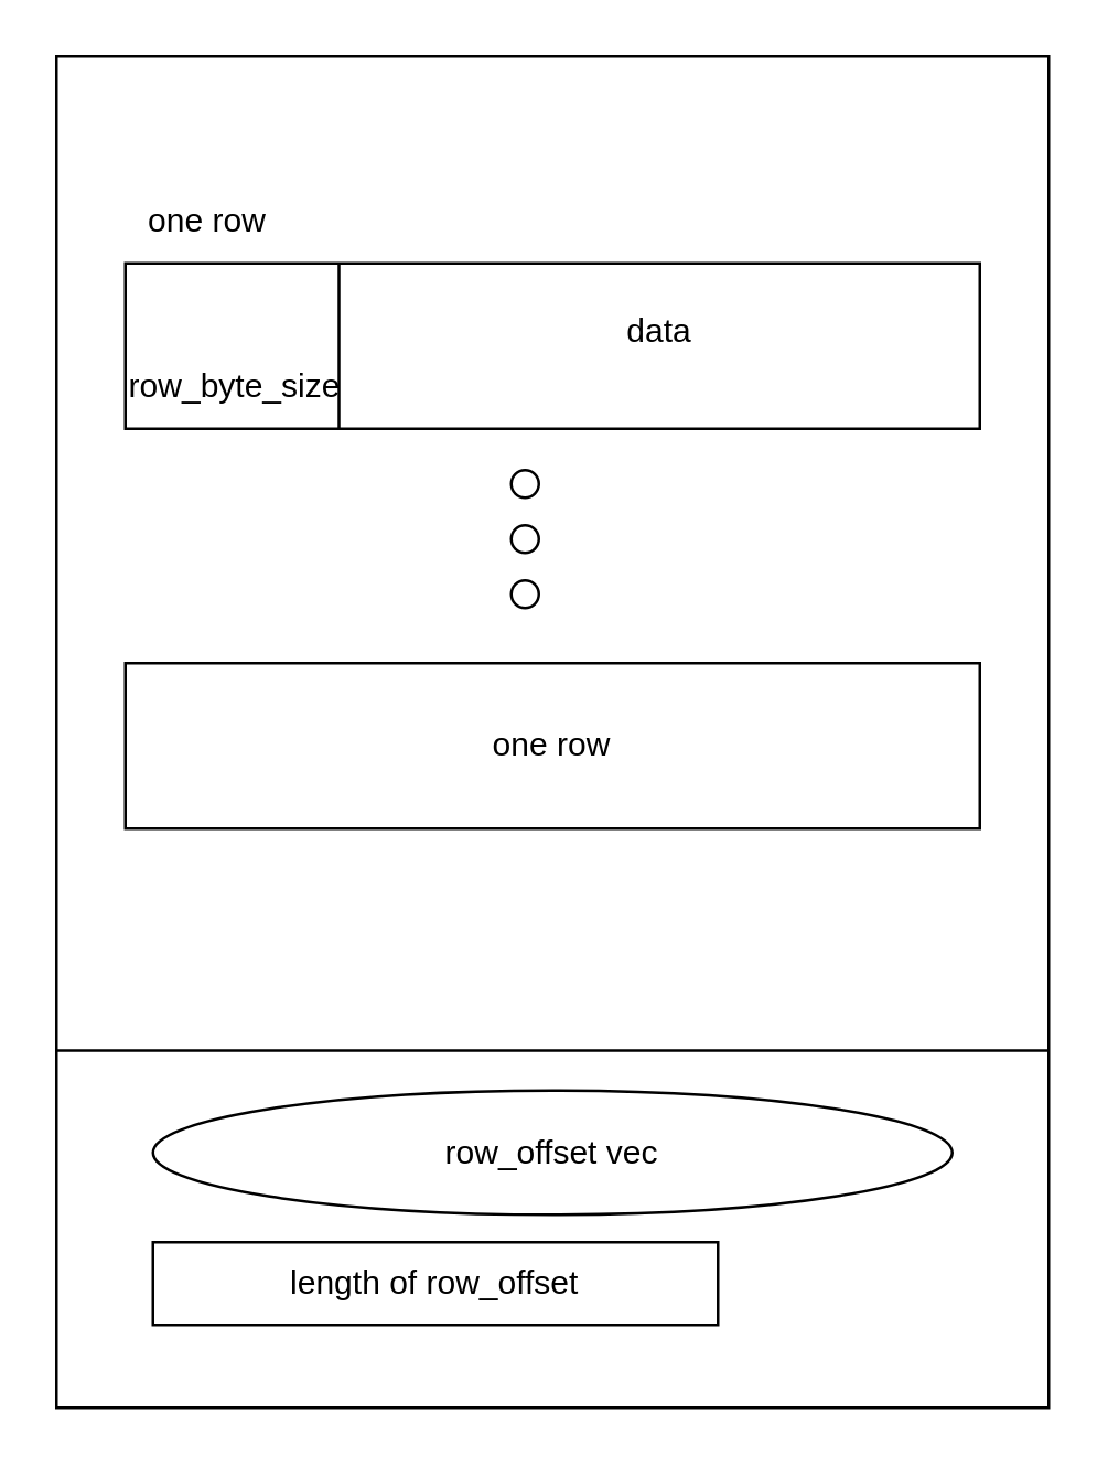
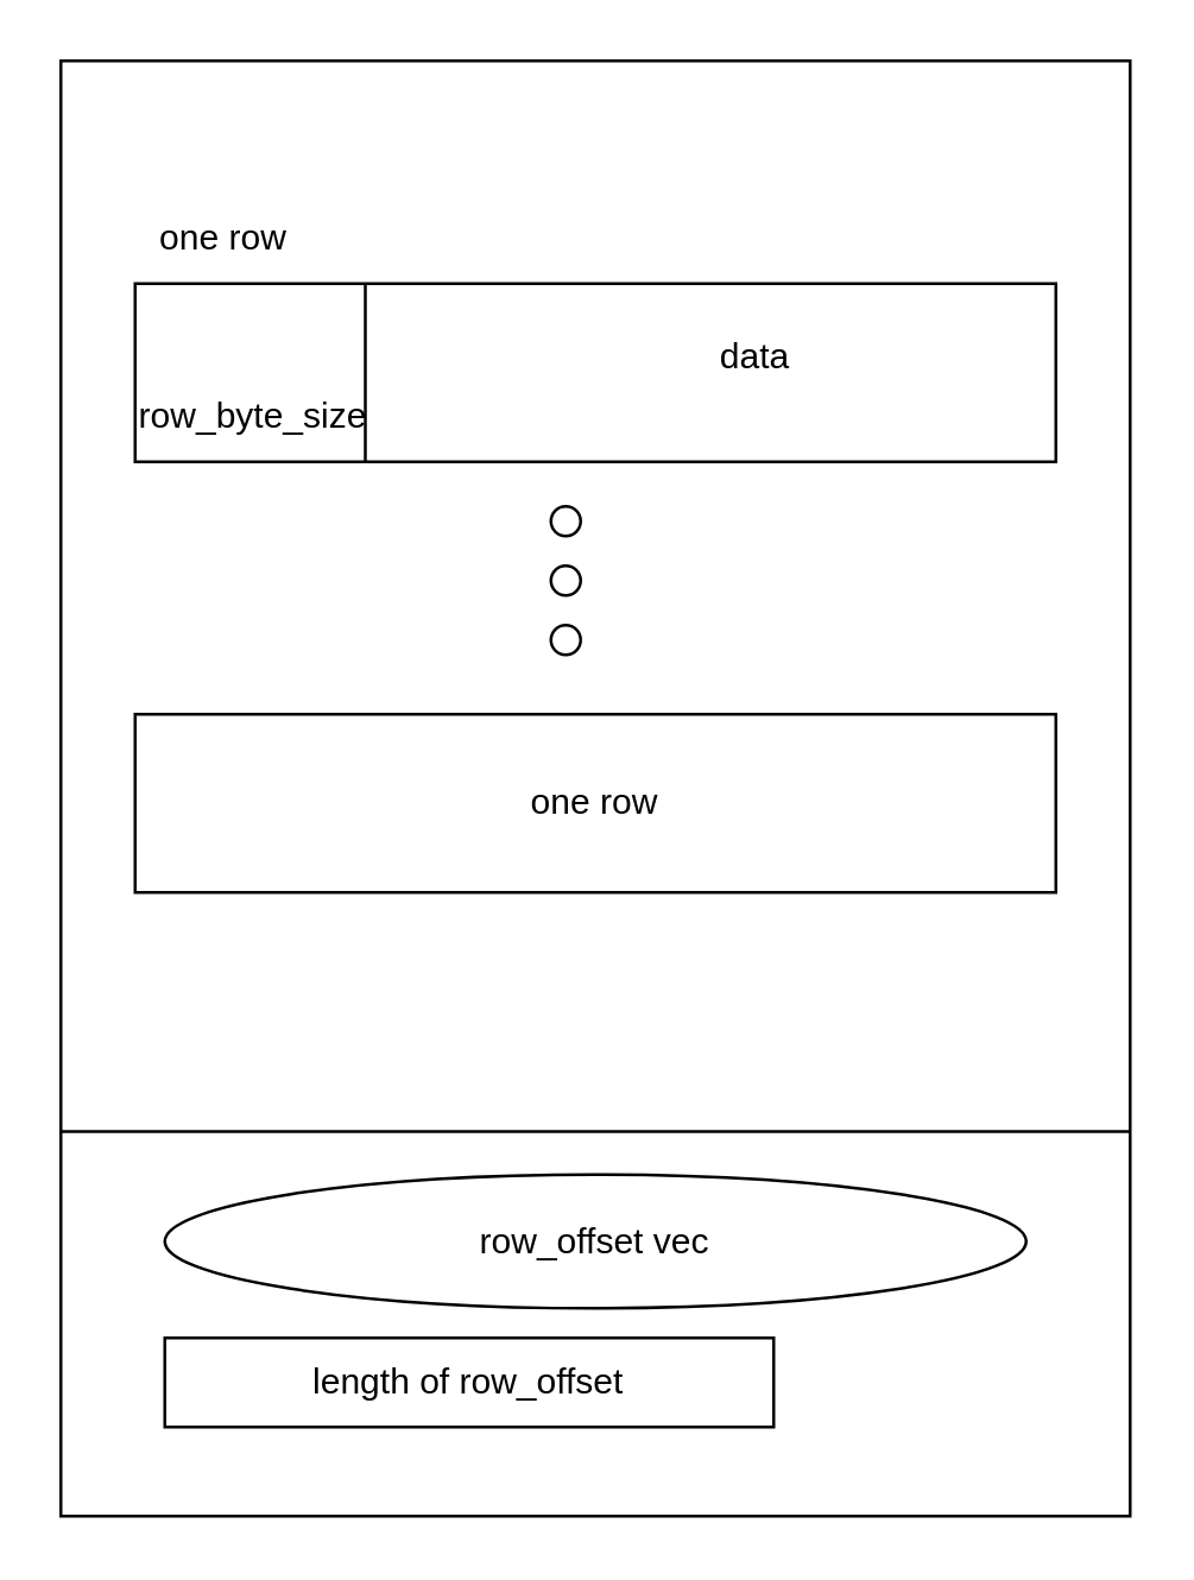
  <mxCell id="0" />
  <mxCell id="1" parent="0" />
  <mxCell id="2" value="" style="rounded=0;whiteSpace=wrap;html=1;" vertex="1" parent="1"><mxGeometry x="20" y="20" width="360" height="490" as="geometry" /></mxCell>
  <mxCell id="3" value="" style="rounded=0;whiteSpace=wrap;html=1;" vertex="1" parent="1"><mxGeometry x="45" y="95" width="310" height="60" as="geometry" /></mxCell>
  <mxCell id="4" value="" style="endArrow=none;html=1;exitX=0;exitY=0.75;exitDx=0;exitDy=0;entryX=1;entryY=0.75;entryDx=0;entryDy=0;" edge="1" parent="1"><mxGeometry width="50" height="50" relative="1" as="geometry"><mxPoint x="20" y="380.5" as="sourcePoint" /><mxPoint x="380" y="380.5" as="targetPoint" /></mxGeometry></mxCell>
  <mxCell id="5" value="" style="endArrow=none;html=1;entryX=0.25;entryY=0;entryDx=0;entryDy=0;exitX=0.25;exitY=1;exitDx=0;exitDy=0;" edge="1" parent="1" source="3" target="3"><mxGeometry width="50" height="50" relative="1" as="geometry"><mxPoint x="215" y="240" as="sourcePoint" /><mxPoint x="265" y="190" as="targetPoint" /></mxGeometry></mxCell>
  <mxCell id="6" value="row_byte_size" style="text;html=1;strokeColor=none;fillColor=none;align=center;verticalAlign=middle;whiteSpace=wrap;rounded=0;" vertex="1" parent="1"><mxGeometry x="65" y="130" width="40" height="20" as="geometry" /></mxCell>
- <mxCell id="7" value="data" style="text;html=1;strokeColor=none;fillColor=none;align=center;verticalAlign=middle;whiteSpace=wrap;rounded=0;" vertex="1" parent="1"><mxGeometry x="219" y="110" width="40" height="20" as="geometry" /></mxCell>
+ <mxCell id="7" value="data" style="text;html=1;strokeColor=none;fillColor=none;align=center;verticalAlign=middle;whiteSpace=wrap;rounded=0;" vertex="1" parent="1"><mxGeometry x="234" y="110" width="40" height="20" as="geometry" /></mxCell>
  <mxCell id="8" value="one row" style="text;html=1;strokeColor=none;fillColor=none;align=center;verticalAlign=middle;whiteSpace=wrap;rounded=0;" vertex="1" parent="1"><mxGeometry x="45" y="70" width="60" height="20" as="geometry" /></mxCell>
  <mxCell id="9" value="" style="ellipse;whiteSpace=wrap;html=1;aspect=fixed;" vertex="1" parent="1"><mxGeometry x="185" y="170" width="10" height="10" as="geometry" /></mxCell>
  <mxCell id="10" value="" style="ellipse;whiteSpace=wrap;html=1;aspect=fixed;" vertex="1" parent="1"><mxGeometry x="185" y="190" width="10" height="10" as="geometry" /></mxCell>
  <mxCell id="11" value="" style="ellipse;whiteSpace=wrap;html=1;aspect=fixed;" vertex="1" parent="1"><mxGeometry x="185" y="210" width="10" height="10" as="geometry" /></mxCell>
  <mxCell id="12" value="row_offset vec" style="ellipse;whiteSpace=wrap;html=1;" vertex="1" parent="1"><mxGeometry x="55" y="395" width="290" height="45" as="geometry" /></mxCell>
  <mxCell id="13" value="length of row_offset" style="rounded=0;whiteSpace=wrap;html=1;" vertex="1" parent="1"><mxGeometry x="55" y="450" width="205" height="30" as="geometry" /></mxCell>
  <mxCell id="14" value="one row" style="rounded=0;whiteSpace=wrap;html=1;" vertex="1" parent="1"><mxGeometry x="45" y="240" width="310" height="60" as="geometry" /></mxCell>
